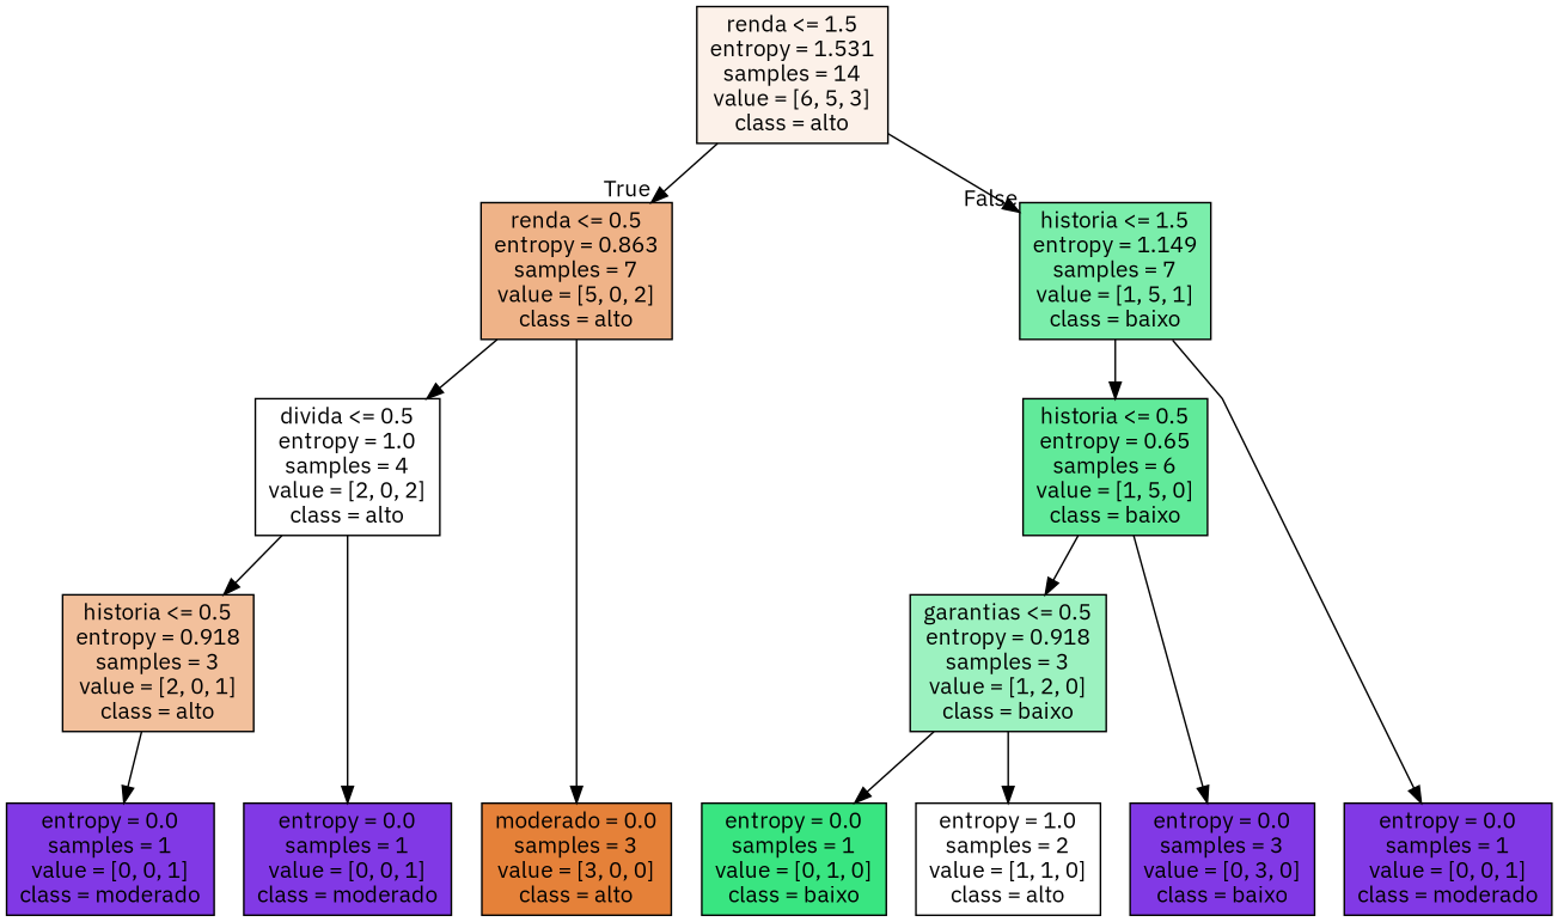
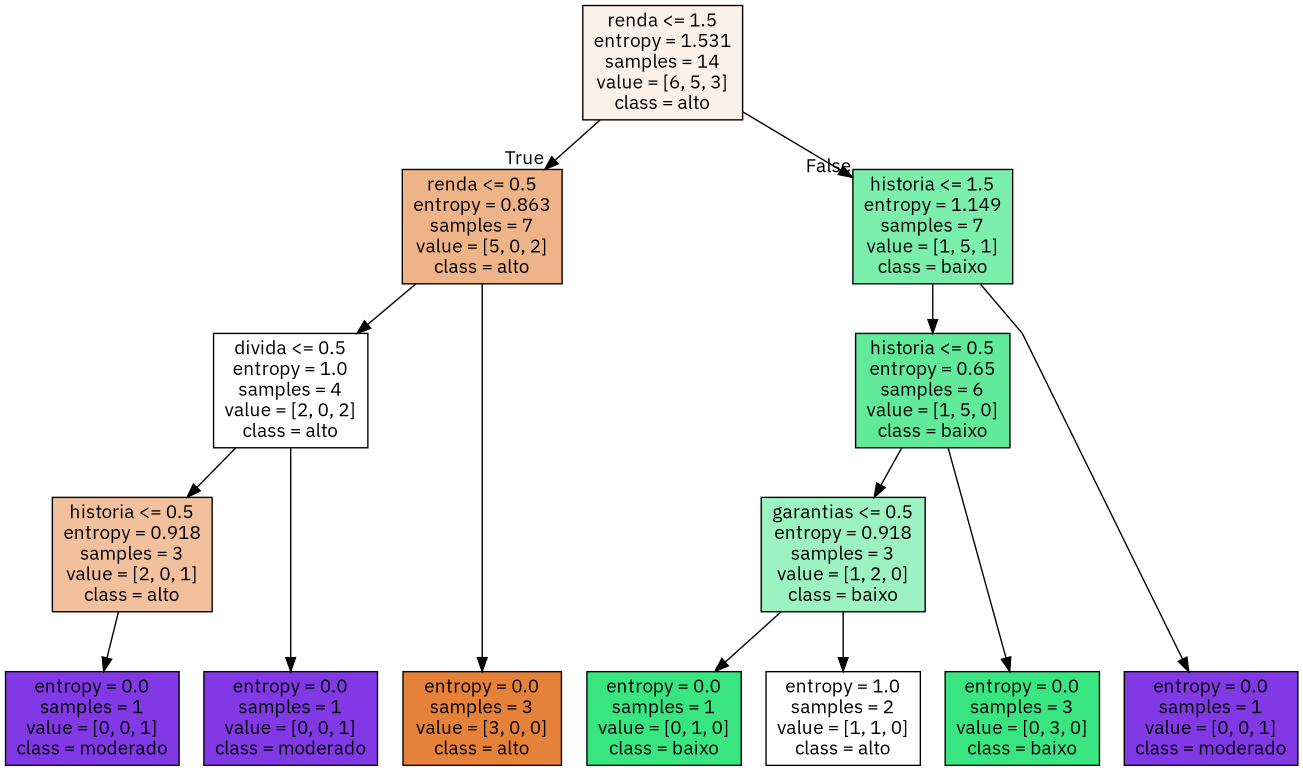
  digraph {
    fontname="IBM Plex Sans"
    ranksep=equally
    splines=polyline
    node [color=black fillcolor="#8139e5" fontname="IBM Plex Sans" shape=box style=filled]
    edge [fontname="IBM Plex Sans"]
    n1 [fillcolor="#fcf1e9" label="renda <= 1.5\nentropy = 1.531\nsamples = 14\nvalue = [6, 5, 3]\nclass = alto"]
    n2 [fillcolor="#efb388" label="renda <= 0.5\nentropy = 0.863\nsamples = 7\nvalue = [5, 0, 2]\nclass = alto"]
    n3 [fillcolor="#7beeab" label="historia <= 1.5\nentropy = 1.149\nsamples = 7\nvalue = [1, 5, 1]\nclass = baixo"]
    n4 [fillcolor="#ffffff" label="divida <= 0.5\nentropy = 1.0\nsamples = 4\nvalue = [2, 0, 2]\nclass = alto"]
    n5 [fillcolor="#61ea9a" label="historia <= 0.5\nentropy = 0.65\nsamples = 6\nvalue = [1, 5, 0]\nclass = baixo"]
    n6 [fillcolor="#f2c09c" label="historia <= 0.5\nentropy = 0.918\nsamples = 3\nvalue = [2, 0, 1]\nclass = alto"]
    n7 [fillcolor="#9cf2c0" label="garantias <= 0.5\nentropy = 0.918\nsamples = 3\nvalue = [1, 2, 0]\nclass = baixo"]
-   n8 [fillcolor="#e58139" label="moderado = 0.0\nsamples = 3\nvalue = [3, 0, 0]\nclass = alto"]
+   n8 [fillcolor="#e58139" label="entropy = 0.0\nsamples = 3\nvalue = [3, 0, 0]\nclass = alto"]
    n9 [label="entropy = 0.0\nsamples = 1\nvalue = [0, 0, 1]\nclass = moderado"]
    n10 [label="entropy = 0.0\nsamples = 1\nvalue = [0, 0, 1]\nclass = moderado"]
-   n11 [label="entropy = 0.0\nsamples = 3\nvalue = [0, 3, 0]\nclass = baixo"]
+   n11 [fillcolor="#39e581" label="entropy = 0.0\nsamples = 3\nvalue = [0, 3, 0]\nclass = baixo"]
    n12 [fillcolor="#39e581" label="entropy = 0.0\nsamples = 1\nvalue = [0, 1, 0]\nclass = baixo"]
    n13 [fillcolor="#ffffff" label="entropy = 1.0\nsamples = 2\nvalue = [1, 1, 0]\nclass = alto"]
    n14 [label="entropy = 0.0\nsamples = 1\nvalue = [0, 0, 1]\nclass = moderado"]
    subgraph sub_1 {
      rank=same
      n1
    }
    subgraph sub_2 {
      rank=same
      n2
      n3
    }
    subgraph sub_3 {
      rank=same
      n4
      n5
    }
    subgraph sub_4 {
      rank=same
      n6
      n7
    }
    subgraph sub_5 {
      rank=same
      n8
      n9
      n10
      n11
      n12
      n13
      n14
    }
    n1 -> n2 [headlabel=True labelangle=45 labeldistance=2.5]
    n1 -> n3 [headlabel=False labelangle=-45 labeldistance=2.5]
    n2 -> n4
    n2 -> n8
    n3 -> n5
    n3 -> n14
    n4 -> n6
    n4 -> n10
    n5 -> n7
    n5 -> n11
    n6 -> n9
    n7 -> n12
    n7 -> n13
  }
